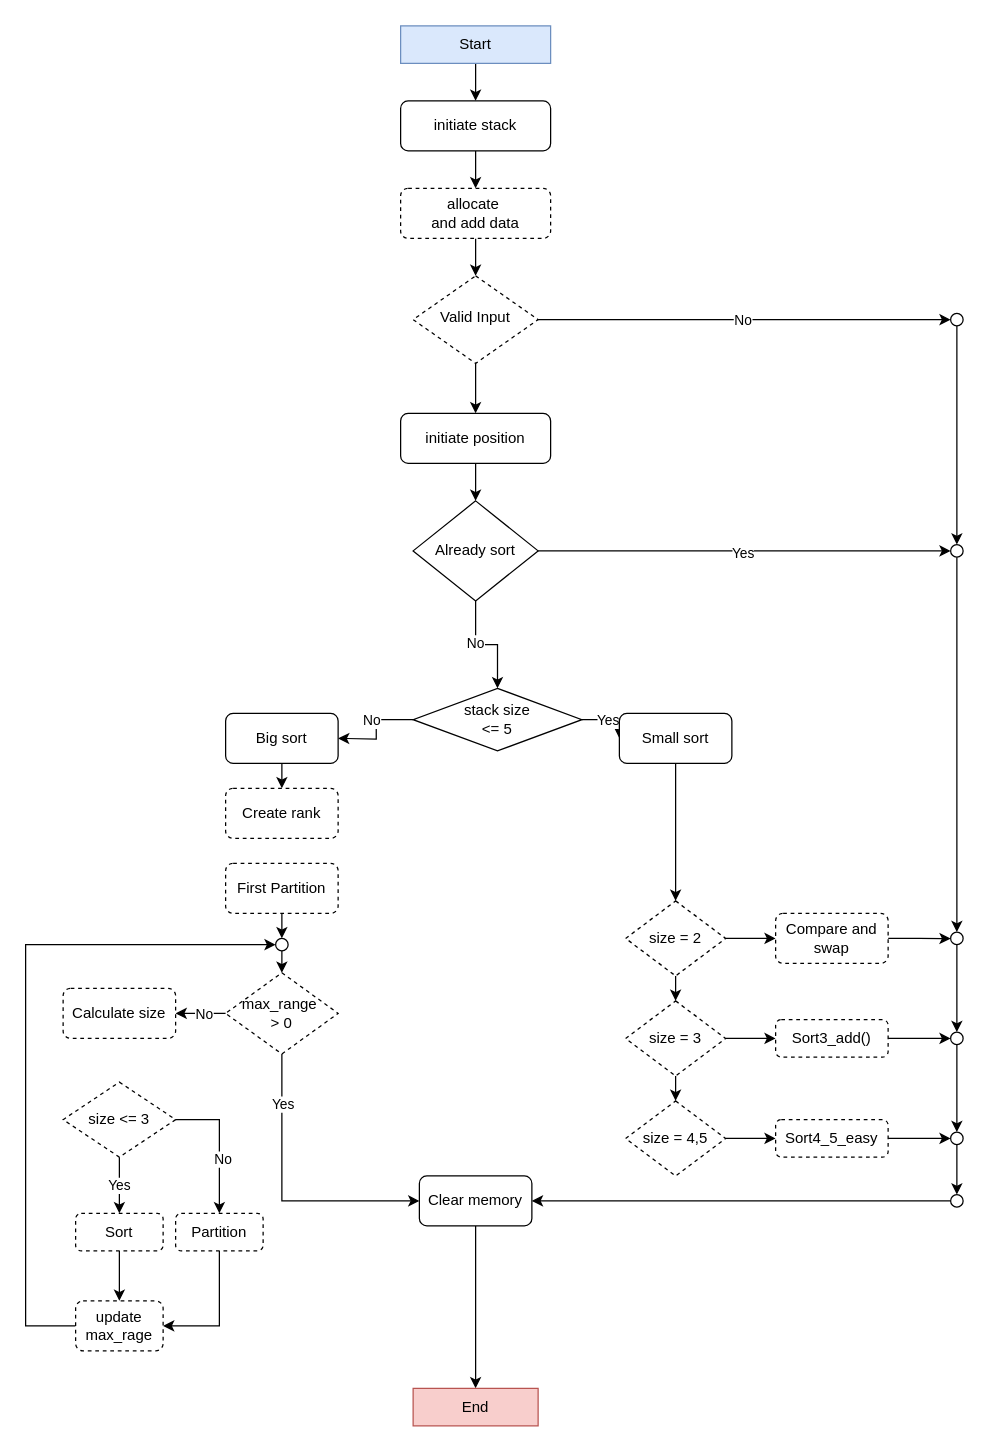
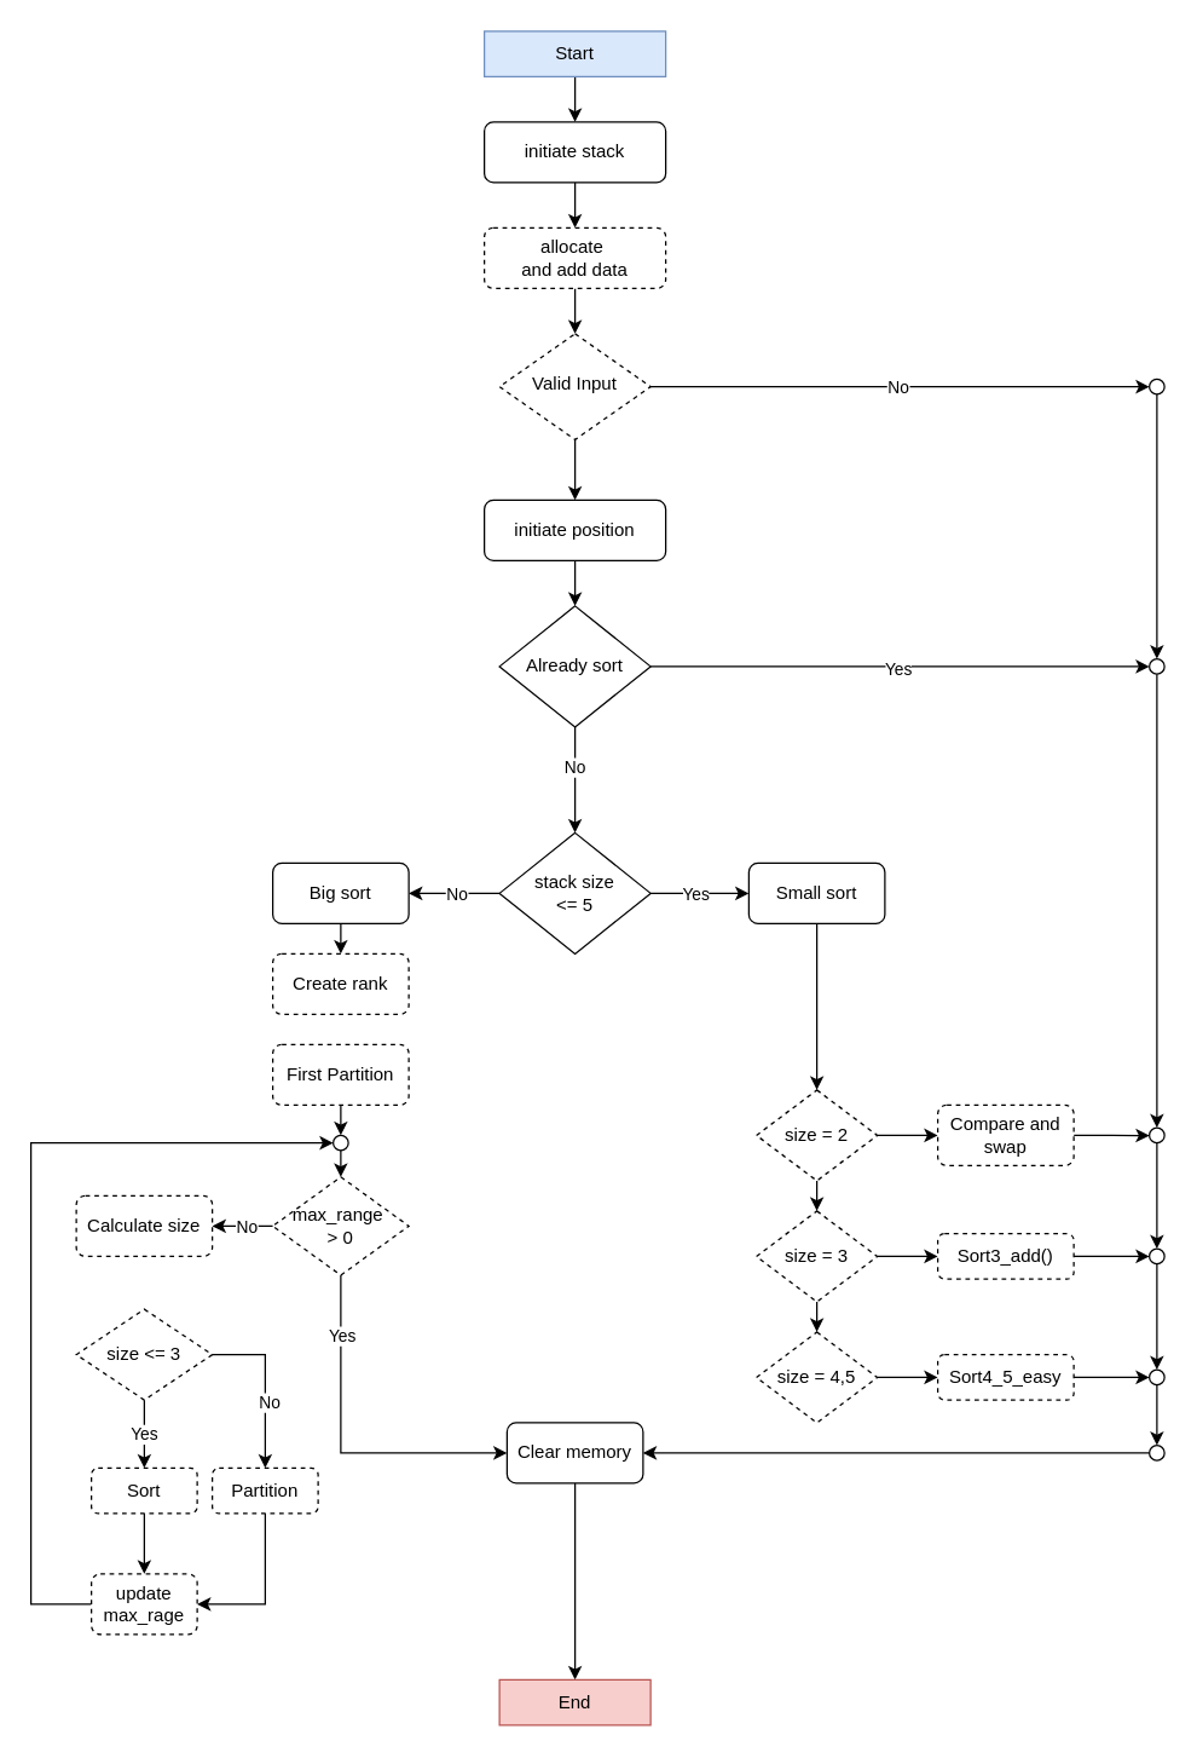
  <mxCell id="0" />
  <mxCell id="1" parent="0" />
  <mxCell id="2" style="edgeStyle=orthogonalEdgeStyle;rounded=0;orthogonalLoop=1;jettySize=auto;html=1;exitX=0.5;exitY=1;exitDx=0;exitDy=0;entryX=0.5;entryY=0;entryDx=0;entryDy=0;" edge="1" parent="1" source="3" target="9"><mxGeometry relative="1" as="geometry" /></mxCell>
  <mxCell id="3" value="initiate stack" style="rounded=1;whiteSpace=wrap;html=1;fontSize=12;glass=0;strokeWidth=1;shadow=0;" parent="1" vertex="1"><mxGeometry x="320" y="80" width="120" height="40" as="geometry" /></mxCell>
  <mxCell id="4" style="edgeStyle=orthogonalEdgeStyle;rounded=0;orthogonalLoop=1;jettySize=auto;html=1;exitX=1;exitY=0.5;exitDx=0;exitDy=0;entryX=0;entryY=0.5;entryDx=0;entryDy=0;" edge="1" parent="1" source="7" target="69"><mxGeometry relative="1" as="geometry"><mxPoint x="690" y="255" as="targetPoint" /><Array as="points" /></mxGeometry></mxCell>
  <mxCell id="5" value="No" style="edgeLabel;html=1;align=center;verticalAlign=middle;resizable=0;points=[];" vertex="1" connectable="0" parent="4"><mxGeometry x="-0.011" y="3" relative="1" as="geometry"><mxPoint y="3" as="offset" /></mxGeometry></mxCell>
  <mxCell id="6" style="edgeStyle=orthogonalEdgeStyle;rounded=0;orthogonalLoop=1;jettySize=auto;html=1;exitX=0.5;exitY=1;exitDx=0;exitDy=0;entryX=0.5;entryY=0;entryDx=0;entryDy=0;" edge="1" parent="1" source="7" target="11"><mxGeometry relative="1" as="geometry" /></mxCell>
  <mxCell id="7" value="Valid Input" style="rhombus;whiteSpace=wrap;html=1;shadow=0;fontFamily=Helvetica;fontSize=12;align=center;strokeWidth=1;spacing=6;spacingTop=-4;dashed=1;" parent="1" vertex="1"><mxGeometry x="330" y="220" width="100" height="70" as="geometry" /></mxCell>
  <mxCell id="8" style="edgeStyle=orthogonalEdgeStyle;rounded=0;orthogonalLoop=1;jettySize=auto;html=1;exitX=0.5;exitY=1;exitDx=0;exitDy=0;entryX=0.5;entryY=0;entryDx=0;entryDy=0;" edge="1" parent="1" source="9" target="7"><mxGeometry relative="1" as="geometry" /></mxCell>
  <mxCell id="9" value="&lt;div&gt;allocate&amp;nbsp;&lt;/div&gt;&lt;div&gt;and add data&lt;/div&gt;" style="rounded=1;whiteSpace=wrap;html=1;dashed=1;" vertex="1" parent="1"><mxGeometry x="320" y="150" width="120" height="40" as="geometry" /></mxCell>
  <mxCell id="10" style="edgeStyle=orthogonalEdgeStyle;rounded=0;orthogonalLoop=1;jettySize=auto;html=1;entryX=0.5;entryY=0;entryDx=0;entryDy=0;" edge="1" parent="1" source="11" target="16"><mxGeometry relative="1" as="geometry" /></mxCell>
  <mxCell id="11" value="initiate position" style="rounded=1;whiteSpace=wrap;html=1;fontSize=12;glass=0;strokeWidth=1;shadow=0;" vertex="1" parent="1"><mxGeometry x="320" y="330" width="120" height="40" as="geometry" /></mxCell>
  <mxCell id="12" style="edgeStyle=orthogonalEdgeStyle;rounded=0;orthogonalLoop=1;jettySize=auto;html=1;exitX=1;exitY=0.5;exitDx=0;exitDy=0;entryX=0;entryY=0.5;entryDx=0;entryDy=0;" edge="1" parent="1" source="16" target="67"><mxGeometry relative="1" as="geometry"><mxPoint x="690" y="440" as="targetPoint" /></mxGeometry></mxCell>
  <mxCell id="13" value="Yes" style="edgeLabel;html=1;align=center;verticalAlign=middle;resizable=0;points=[];" vertex="1" connectable="0" parent="12"><mxGeometry x="-0.01" y="-1" relative="1" as="geometry"><mxPoint as="offset" /></mxGeometry></mxCell>
  <mxCell id="14" style="edgeStyle=orthogonalEdgeStyle;rounded=0;orthogonalLoop=1;jettySize=auto;html=1;exitX=0.5;exitY=1;exitDx=0;exitDy=0;entryX=0.5;entryY=0;entryDx=0;entryDy=0;" edge="1" parent="1" source="16" target="21"><mxGeometry relative="1" as="geometry" /></mxCell>
  <mxCell id="15" value="No" style="edgeLabel;html=1;align=center;verticalAlign=middle;resizable=0;points=[];" vertex="1" connectable="0" parent="14"><mxGeometry x="-0.244" y="-1" relative="1" as="geometry"><mxPoint as="offset" /></mxGeometry></mxCell>
  <mxCell id="16" value="Already sort " style="rhombus;whiteSpace=wrap;html=1;" vertex="1" parent="1"><mxGeometry x="330" y="400" width="100" height="80" as="geometry" /></mxCell>
  <mxCell id="17" style="edgeStyle=orthogonalEdgeStyle;rounded=0;orthogonalLoop=1;jettySize=auto;html=1;exitX=1;exitY=0.5;exitDx=0;exitDy=0;entryX=0;entryY=0.5;entryDx=0;entryDy=0;" edge="1" parent="1" source="21" target="23"><mxGeometry relative="1" as="geometry" /></mxCell>
  <mxCell id="18" value="Yes" style="edgeLabel;html=1;align=center;verticalAlign=middle;resizable=0;points=[];" vertex="1" connectable="0" parent="17"><mxGeometry x="-0.119" y="-3" relative="1" as="geometry"><mxPoint y="-3" as="offset" /></mxGeometry></mxCell>
  <mxCell id="19" style="edgeStyle=orthogonalEdgeStyle;rounded=0;orthogonalLoop=1;jettySize=auto;html=1;exitX=0;exitY=0.5;exitDx=0;exitDy=0;entryX=1;entryY=0.5;entryDx=0;entryDy=0;" edge="1" parent="1" source="21"><mxGeometry relative="1" as="geometry"><mxPoint x="270" y="590" as="targetPoint" /></mxGeometry></mxCell>
  <mxCell id="20" value="No" style="edgeLabel;html=1;align=center;verticalAlign=middle;resizable=0;points=[];" vertex="1" connectable="0" parent="19"><mxGeometry x="-0.425" y="-1" relative="1" as="geometry"><mxPoint x="-12" y="1" as="offset" /></mxGeometry></mxCell>
- <mxCell id="21" value="&lt;div&gt;stack size &lt;br&gt;&lt;/div&gt;&lt;div&gt;&amp;lt;= 5&lt;br&gt;&lt;/div&gt;" style="rhombus;whiteSpace=wrap;html=1;" vertex="1" parent="1"><mxGeometry x="330" y="550" width="135" height="50" as="geometry" /></mxCell>
+ <mxCell id="21" value="&lt;div&gt;stack size &lt;br&gt;&lt;/div&gt;&lt;div&gt;&amp;lt;= 5&lt;br&gt;&lt;/div&gt;" style="rhombus;whiteSpace=wrap;html=1;" vertex="1" parent="1"><mxGeometry x="330" y="550" width="100" height="80" as="geometry" /></mxCell>
  <mxCell id="22" style="edgeStyle=orthogonalEdgeStyle;rounded=0;orthogonalLoop=1;jettySize=auto;html=1;exitX=0.5;exitY=1;exitDx=0;exitDy=0;entryX=0.5;entryY=0;entryDx=0;entryDy=0;" edge="1" parent="1" source="23" target="26"><mxGeometry relative="1" as="geometry" /></mxCell>
  <mxCell id="23" value="Small sort" style="rounded=1;whiteSpace=wrap;html=1;" vertex="1" parent="1"><mxGeometry x="495" y="570" width="90" height="40" as="geometry" /></mxCell>
  <mxCell id="24" style="edgeStyle=orthogonalEdgeStyle;rounded=0;orthogonalLoop=1;jettySize=auto;html=1;exitX=0.5;exitY=1;exitDx=0;exitDy=0;entryX=0.5;entryY=0;entryDx=0;entryDy=0;" edge="1" parent="1" source="26" target="29"><mxGeometry relative="1" as="geometry" /></mxCell>
  <mxCell id="25" style="edgeStyle=orthogonalEdgeStyle;rounded=0;orthogonalLoop=1;jettySize=auto;html=1;exitX=1;exitY=0.5;exitDx=0;exitDy=0;entryX=0;entryY=0.5;entryDx=0;entryDy=0;" edge="1" parent="1" source="26" target="33"><mxGeometry relative="1" as="geometry" /></mxCell>
  <mxCell id="26" value="size = 2" style="rhombus;whiteSpace=wrap;html=1;dashed=1;" vertex="1" parent="1"><mxGeometry x="500" y="720" width="80" height="60" as="geometry" /></mxCell>
  <mxCell id="27" style="edgeStyle=orthogonalEdgeStyle;rounded=0;orthogonalLoop=1;jettySize=auto;html=1;exitX=0.5;exitY=1;exitDx=0;exitDy=0;entryX=0.5;entryY=0;entryDx=0;entryDy=0;" edge="1" parent="1" source="29" target="31"><mxGeometry relative="1" as="geometry" /></mxCell>
  <mxCell id="28" style="edgeStyle=orthogonalEdgeStyle;rounded=0;orthogonalLoop=1;jettySize=auto;html=1;exitX=1;exitY=0.5;exitDx=0;exitDy=0;entryX=0;entryY=0.5;entryDx=0;entryDy=0;" edge="1" parent="1" source="29" target="35"><mxGeometry relative="1" as="geometry" /></mxCell>
  <mxCell id="29" value="size = 3" style="rhombus;whiteSpace=wrap;html=1;dashed=1;" vertex="1" parent="1"><mxGeometry x="500" y="800" width="80" height="60" as="geometry" /></mxCell>
  <mxCell id="30" style="edgeStyle=orthogonalEdgeStyle;rounded=0;orthogonalLoop=1;jettySize=auto;html=1;exitX=1;exitY=0.5;exitDx=0;exitDy=0;entryX=0;entryY=0.5;entryDx=0;entryDy=0;" edge="1" parent="1" source="31" target="37"><mxGeometry relative="1" as="geometry" /></mxCell>
  <mxCell id="31" value="size = 4,5" style="rhombus;whiteSpace=wrap;html=1;dashed=1;" vertex="1" parent="1"><mxGeometry x="500" y="880" width="80" height="60" as="geometry" /></mxCell>
  <mxCell id="32" style="edgeStyle=orthogonalEdgeStyle;rounded=0;orthogonalLoop=1;jettySize=auto;html=1;exitX=1;exitY=0.5;exitDx=0;exitDy=0;" edge="1" parent="1" source="33"><mxGeometry relative="1" as="geometry"><mxPoint x="760" y="750.2" as="targetPoint" /></mxGeometry></mxCell>
  <mxCell id="33" value="Compare and swap" style="rounded=1;whiteSpace=wrap;html=1;dashed=1;" vertex="1" parent="1"><mxGeometry x="620" y="730" width="90" height="40" as="geometry" /></mxCell>
  <mxCell id="34" style="edgeStyle=orthogonalEdgeStyle;rounded=0;orthogonalLoop=1;jettySize=auto;html=1;exitX=1;exitY=0.5;exitDx=0;exitDy=0;" edge="1" parent="1"><mxGeometry relative="1" as="geometry"><mxPoint x="760" y="830" as="targetPoint" /><mxPoint x="675" y="830" as="sourcePoint" /></mxGeometry></mxCell>
  <mxCell id="35" value="Sort3_add()" style="rounded=1;whiteSpace=wrap;html=1;dashed=1;" vertex="1" parent="1"><mxGeometry x="620" y="815" width="90" height="30" as="geometry" /></mxCell>
  <mxCell id="36" style="edgeStyle=orthogonalEdgeStyle;rounded=0;orthogonalLoop=1;jettySize=auto;html=1;" edge="1" parent="1"><mxGeometry relative="1" as="geometry"><mxPoint x="760" y="910" as="targetPoint" /><mxPoint x="675" y="910.029" as="sourcePoint" /></mxGeometry></mxCell>
  <mxCell id="37" value="Sort4_5_easy" style="rounded=1;whiteSpace=wrap;html=1;dashed=1;" vertex="1" parent="1"><mxGeometry x="620" y="895" width="90" height="30" as="geometry" /></mxCell>
  <mxCell id="38" style="edgeStyle=orthogonalEdgeStyle;rounded=0;orthogonalLoop=1;jettySize=auto;html=1;exitX=0.5;exitY=1;exitDx=0;exitDy=0;entryX=0.5;entryY=0;entryDx=0;entryDy=0;" edge="1" parent="1" source="39" target="45"><mxGeometry relative="1" as="geometry" /></mxCell>
  <mxCell id="39" value="Big sort" style="rounded=1;whiteSpace=wrap;html=1;" vertex="1" parent="1"><mxGeometry x="180" y="570" width="90" height="40" as="geometry" /></mxCell>
  <mxCell id="40" style="edgeStyle=orthogonalEdgeStyle;rounded=0;orthogonalLoop=1;jettySize=auto;html=1;exitX=0.5;exitY=1;exitDx=0;exitDy=0;entryX=0.5;entryY=0;entryDx=0;entryDy=0;" edge="1" parent="1" source="41" target="44"><mxGeometry relative="1" as="geometry" /></mxCell>
  <mxCell id="41" value="Clear memory" style="rounded=1;whiteSpace=wrap;html=1;" vertex="1" parent="1"><mxGeometry x="335" y="940" width="90" height="40" as="geometry" /></mxCell>
  <mxCell id="42" style="edgeStyle=orthogonalEdgeStyle;rounded=0;orthogonalLoop=1;jettySize=auto;html=1;exitX=0.5;exitY=1;exitDx=0;exitDy=0;entryX=0.5;entryY=0;entryDx=0;entryDy=0;" edge="1" parent="1" source="43" target="3"><mxGeometry relative="1" as="geometry" /></mxCell>
  <mxCell id="43" value="Start" style="rounded=0;whiteSpace=wrap;html=1;fillColor=#dae8fc;strokeColor=#6c8ebf;" vertex="1" parent="1"><mxGeometry x="320" y="20" width="120" height="30" as="geometry" /></mxCell>
  <mxCell id="44" value="End" style="rounded=0;whiteSpace=wrap;html=1;fillColor=#f8cecc;strokeColor=#b85450;" vertex="1" parent="1"><mxGeometry x="330" y="1110" width="100" height="30" as="geometry" /></mxCell>
  <mxCell id="45" value="Create rank" style="rounded=1;whiteSpace=wrap;html=1;dashed=1;" vertex="1" parent="1"><mxGeometry x="180" y="630" width="90" height="40" as="geometry" /></mxCell>
  <mxCell id="46" style="edgeStyle=orthogonalEdgeStyle;rounded=0;orthogonalLoop=1;jettySize=auto;html=1;exitX=0.5;exitY=1;exitDx=0;exitDy=0;entryX=0.5;entryY=0;entryDx=0;entryDy=0;" edge="1" parent="1" source="47" target="65"><mxGeometry relative="1" as="geometry" /></mxCell>
  <mxCell id="47" value="First Partition" style="rounded=1;whiteSpace=wrap;html=1;dashed=1;" vertex="1" parent="1"><mxGeometry x="180" y="690" width="90" height="40" as="geometry" /></mxCell>
  <mxCell id="48" style="edgeStyle=orthogonalEdgeStyle;rounded=0;orthogonalLoop=1;jettySize=auto;html=1;exitX=0.5;exitY=1;exitDx=0;exitDy=0;entryX=0;entryY=0.5;entryDx=0;entryDy=0;" edge="1" parent="1" source="52" target="41"><mxGeometry relative="1" as="geometry" /></mxCell>
  <mxCell id="49" value="Yes" style="edgeLabel;html=1;align=center;verticalAlign=middle;resizable=0;points=[];" vertex="1" connectable="0" parent="48"><mxGeometry x="-0.644" relative="1" as="geometry"><mxPoint as="offset" /></mxGeometry></mxCell>
  <mxCell id="50" style="edgeStyle=orthogonalEdgeStyle;rounded=0;orthogonalLoop=1;jettySize=auto;html=1;exitX=0;exitY=0.5;exitDx=0;exitDy=0;entryX=1;entryY=0.5;entryDx=0;entryDy=0;" edge="1" parent="1" source="52" target="53"><mxGeometry relative="1" as="geometry" /></mxCell>
  <mxCell id="51" value="No" style="edgeLabel;html=1;align=center;verticalAlign=middle;resizable=0;points=[];" vertex="1" connectable="0" parent="50"><mxGeometry x="-0.076" y="-2" relative="1" as="geometry"><mxPoint y="2" as="offset" /></mxGeometry></mxCell>
  <mxCell id="52" value="&lt;div&gt;max_range&amp;nbsp;&lt;/div&gt;&lt;div&gt;&amp;gt; 0&lt;/div&gt;" style="rhombus;whiteSpace=wrap;html=1;dashed=1;" vertex="1" parent="1"><mxGeometry x="180" y="777.5" width="90" height="65" as="geometry" /></mxCell>
  <mxCell id="53" value="Calculate size" style="rounded=1;whiteSpace=wrap;html=1;dashed=1;" vertex="1" parent="1"><mxGeometry x="50" y="790" width="90" height="40" as="geometry" /></mxCell>
  <mxCell id="54" value="Yes" style="edgeStyle=orthogonalEdgeStyle;rounded=0;orthogonalLoop=1;jettySize=auto;html=1;exitX=0.5;exitY=1;exitDx=0;exitDy=0;entryX=0.5;entryY=0;entryDx=0;entryDy=0;" edge="1" parent="1" source="57" target="59"><mxGeometry relative="1" as="geometry" /></mxCell>
  <mxCell id="55" style="edgeStyle=orthogonalEdgeStyle;rounded=0;orthogonalLoop=1;jettySize=auto;html=1;exitX=1;exitY=0.5;exitDx=0;exitDy=0;entryX=0.5;entryY=0;entryDx=0;entryDy=0;" edge="1" parent="1" source="57" target="61"><mxGeometry relative="1" as="geometry" /></mxCell>
  <mxCell id="56" value="No" style="edgeLabel;html=1;align=center;verticalAlign=middle;resizable=0;points=[];" vertex="1" connectable="0" parent="55"><mxGeometry x="0.203" y="2" relative="1" as="geometry"><mxPoint as="offset" /></mxGeometry></mxCell>
  <mxCell id="57" value="size &amp;lt;= 3" style="rhombus;whiteSpace=wrap;html=1;dashed=1;" vertex="1" parent="1"><mxGeometry x="50" y="865" width="90" height="60" as="geometry" /></mxCell>
  <mxCell id="58" style="edgeStyle=orthogonalEdgeStyle;rounded=0;orthogonalLoop=1;jettySize=auto;html=1;exitX=0.5;exitY=1;exitDx=0;exitDy=0;entryX=0.5;entryY=0;entryDx=0;entryDy=0;" edge="1" parent="1" source="59" target="63"><mxGeometry relative="1" as="geometry" /></mxCell>
  <mxCell id="59" value="Sort" style="rounded=1;whiteSpace=wrap;html=1;dashed=1;" vertex="1" parent="1"><mxGeometry x="60" y="970" width="70" height="30" as="geometry" /></mxCell>
  <mxCell id="60" style="edgeStyle=orthogonalEdgeStyle;rounded=0;orthogonalLoop=1;jettySize=auto;html=1;exitX=0.5;exitY=1;exitDx=0;exitDy=0;entryX=1;entryY=0.5;entryDx=0;entryDy=0;" edge="1" parent="1" source="61" target="63"><mxGeometry relative="1" as="geometry" /></mxCell>
  <mxCell id="61" value="Partition" style="rounded=1;whiteSpace=wrap;html=1;dashed=1;" vertex="1" parent="1"><mxGeometry x="140" y="970" width="70" height="30" as="geometry" /></mxCell>
  <mxCell id="62" style="edgeStyle=orthogonalEdgeStyle;rounded=0;orthogonalLoop=1;jettySize=auto;html=1;exitX=0;exitY=0.5;exitDx=0;exitDy=0;entryX=0;entryY=0.5;entryDx=0;entryDy=0;" edge="1" parent="1" source="63" target="65"><mxGeometry relative="1" as="geometry"><Array as="points"><mxPoint x="20" y="1060" /><mxPoint x="20" y="755" /></Array></mxGeometry></mxCell>
  <mxCell id="63" value="update max_rage" style="rounded=1;whiteSpace=wrap;html=1;dashed=1;" vertex="1" parent="1"><mxGeometry x="60" y="1040" width="70" height="40" as="geometry" /></mxCell>
  <mxCell id="64" style="edgeStyle=orthogonalEdgeStyle;rounded=0;orthogonalLoop=1;jettySize=auto;html=1;exitX=0.5;exitY=1;exitDx=0;exitDy=0;entryX=0.5;entryY=0;entryDx=0;entryDy=0;" edge="1" parent="1" source="65" target="52"><mxGeometry relative="1" as="geometry" /></mxCell>
  <mxCell id="65" value="" style="ellipse;whiteSpace=wrap;html=1;aspect=fixed;" vertex="1" parent="1"><mxGeometry x="220" y="750" width="10" height="10" as="geometry" /></mxCell>
  <mxCell id="66" style="edgeStyle=orthogonalEdgeStyle;rounded=0;orthogonalLoop=1;jettySize=auto;html=1;exitX=0.5;exitY=1;exitDx=0;exitDy=0;entryX=0.5;entryY=0;entryDx=0;entryDy=0;" edge="1" parent="1" source="67" target="71"><mxGeometry relative="1" as="geometry"><mxPoint x="765.333" y="750" as="targetPoint" /></mxGeometry></mxCell>
  <mxCell id="67" value="" style="ellipse;whiteSpace=wrap;html=1;aspect=fixed;" vertex="1" parent="1"><mxGeometry x="760" y="435" width="10" height="10" as="geometry" /></mxCell>
  <mxCell id="68" style="edgeStyle=orthogonalEdgeStyle;rounded=0;orthogonalLoop=1;jettySize=auto;html=1;exitX=0.5;exitY=1;exitDx=0;exitDy=0;entryX=0.5;entryY=0;entryDx=0;entryDy=0;" edge="1" parent="1" source="69" target="67"><mxGeometry relative="1" as="geometry" /></mxCell>
  <mxCell id="69" value="" style="ellipse;whiteSpace=wrap;html=1;aspect=fixed;" vertex="1" parent="1"><mxGeometry x="760" y="250" width="10" height="10" as="geometry" /></mxCell>
  <mxCell id="70" style="edgeStyle=orthogonalEdgeStyle;rounded=0;orthogonalLoop=1;jettySize=auto;html=1;exitX=0.5;exitY=1;exitDx=0;exitDy=0;entryX=0.5;entryY=0;entryDx=0;entryDy=0;" edge="1" parent="1" source="77" target="73"><mxGeometry relative="1" as="geometry" /></mxCell>
  <mxCell id="71" value="" style="ellipse;whiteSpace=wrap;html=1;aspect=fixed;" vertex="1" parent="1"><mxGeometry x="760" y="745" width="10" height="10" as="geometry" /></mxCell>
  <mxCell id="72" style="edgeStyle=orthogonalEdgeStyle;rounded=0;orthogonalLoop=1;jettySize=auto;html=1;exitX=0;exitY=0.5;exitDx=0;exitDy=0;" edge="1" parent="1" source="73" target="41"><mxGeometry relative="1" as="geometry" /></mxCell>
  <mxCell id="73" value="" style="ellipse;whiteSpace=wrap;html=1;aspect=fixed;" vertex="1" parent="1"><mxGeometry x="760" y="955" width="10" height="10" as="geometry" /></mxCell>
  <mxCell id="74" style="edgeStyle=orthogonalEdgeStyle;rounded=0;orthogonalLoop=1;jettySize=auto;html=1;exitX=0.5;exitY=1;exitDx=0;exitDy=0;entryX=0.5;entryY=0;entryDx=0;entryDy=0;" edge="1" parent="1" source="75" target="77"><mxGeometry relative="1" as="geometry" /></mxCell>
  <mxCell id="75" value="" style="ellipse;whiteSpace=wrap;html=1;aspect=fixed;" vertex="1" parent="1"><mxGeometry x="760" y="825" width="10" height="10" as="geometry" /></mxCell>
  <mxCell id="76" value="" style="edgeStyle=orthogonalEdgeStyle;rounded=0;orthogonalLoop=1;jettySize=auto;html=1;exitX=0.5;exitY=1;exitDx=0;exitDy=0;entryX=0.5;entryY=0;entryDx=0;entryDy=0;" edge="1" parent="1" source="71" target="75"><mxGeometry relative="1" as="geometry"><mxPoint x="765" y="755" as="sourcePoint" /><mxPoint x="765" y="955" as="targetPoint" /></mxGeometry></mxCell>
  <mxCell id="77" value="" style="ellipse;whiteSpace=wrap;html=1;aspect=fixed;" vertex="1" parent="1"><mxGeometry x="760" y="905" width="10" height="10" as="geometry" /></mxCell>
